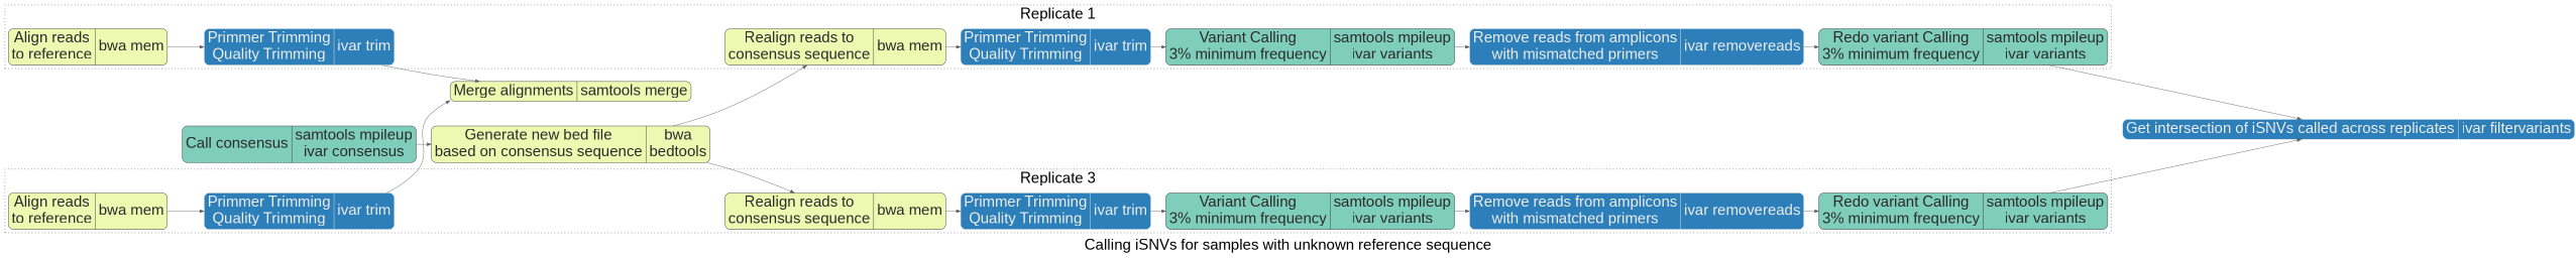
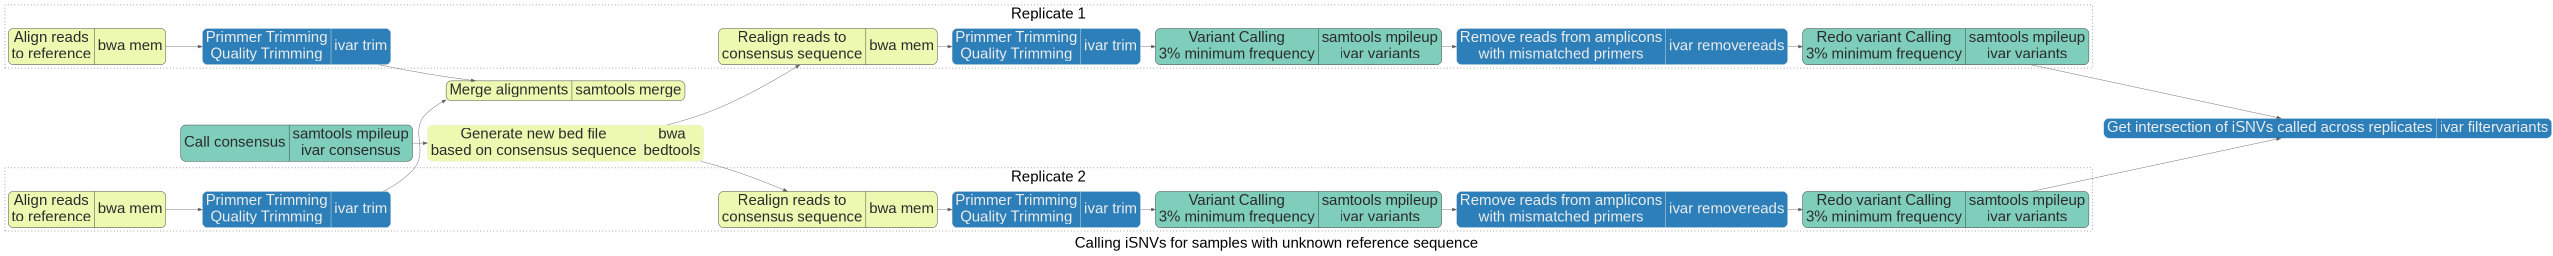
  digraph {
    fontname=arial
    fontsize=36
    label="Calling iSNVs for samples with unknown reference sequence"
    nodesep=0.8
    rankdir=LR
    node [color="#2b2b2b" fillcolor="/ylgnbu3/3" fontcolor="#2b2b2b" fontname=arial fontsize=36 group=rep1 shape=Mrecord style="filled,solid"]
    edge [color="#5c5c5c"]
    n1 [fillcolor="/ylgnbu3/1" label="{Align reads\nto reference | bwa mem}"]
    n2 [color="#ececec" fontcolor="#ececec" label="{Primmer Trimming\nQuality Trimming | ivar trim}"]
    n3 [fillcolor="/ylgnbu3/1" label="{Realign reads to\nconsensus sequence | bwa mem}"]
    n4 [color="#ececec" fontcolor="#ececec" label="{Primmer Trimming\nQuality Trimming | ivar trim}"]
    o1 [fillcolor="#ececec" style=invis]
    n6 [fillcolor="/ylgnbu3/2" label="{Variant Calling\n3% minimum frequency | samtools mpileup\nivar variants}"]
    n7 [color="#ececec" fontcolor="#ececec" label="{Remove reads from amplicons\nwith mismatched primers | ivar removereads}"]
    n8 [fillcolor="/ylgnbu3/2" label="{Redo variant Calling\n3% minimum frequency | samtools mpileup\nivar variants}"]
    n9 [fillcolor="/ylgnbu3/1" group=rep2 label="{Align reads\nto reference | bwa mem}"]
    n10 [color="#ececec" fontcolor="#ececec" group=rep2 label="{Primmer Trimming\nQuality Trimming | ivar trim}"]
    n11 [fillcolor="/ylgnbu3/1" group=rep2 label="{Realign reads to\nconsensus sequence | bwa mem}"]
    n12 [color="#ececec" fontcolor="#ececec" group=rep2 label="{Primmer Trimming\nQuality Trimming | ivar trim}"]
    o2 [fillcolor="#ececec" group=rep2 style=invis]
    n14 [fillcolor="/ylgnbu3/2" group=rep2 label="{Variant Calling\n3% minimum frequency | samtools mpileup\nivar variants}"]
    n15 [color="#ececec" fontcolor="#ececec" group=rep2 label="{Remove reads from amplicons\nwith mismatched primers | ivar removereads}"]
    n16 [fillcolor="/ylgnbu3/2" group=rep2 label="{Redo variant Calling\n3% minimum frequency | samtools mpileup\nivar variants}"]
    n17 [fillcolor="/ylgnbu3/1" label="{Merge alignments | samtools merge}" group=""]
    n18 [fillcolor="/ylgnbu3/2" label="{Call consensus | samtools mpileup\nivar consensus}" group=""]
-   n19 [fillcolor="/ylgnbu3/1" label="{Generate new bed file\nbased on consensus sequence | bwa\nbedtools}" group=""]
+   n19 [color="#ececec" fillcolor="/ylgnbu3/1" label="{Generate new bed file\nbased on consensus sequence | bwa\nbedtools}" group=""]
    n20 [color="#ececec" fontcolor="#ececec" label="{Get intersection of iSNVs called across replicates | ivar filtervariants}" group=""]
    subgraph cluster_1 {
      group=outermain
      label="Replicate 1"
      style=dotted
      n1
      n2
      n3
      n4
      o1
      n6
      n7
      n8
    }
    subgraph sub_2 {
      group=outermain
      n20
    }
    subgraph cluster_3 {
      group=outermain
-     label="Replicate 3"
+     label="Replicate 2"
      style=dotted
      n9
      n10
      n11
      n12
      o2
      n14
      n15
      n16
    }
    subgraph cluster_4 {
      label=""
      newrank=true
      style=invis
      n17
      n18
      n19
    }
    n1 -> n2
    n2 -> o1 [style=invis]
    n2 -> n17
    n3 -> n4
    n4 -> n6
    o1 -> n3 [style=invis]
    n6 -> n7
    n7 -> n8
    n8 -> n20
    n9 -> n10
    n10 -> o2 [style=invis]
    n10 -> n17
    n11 -> n12
    n12 -> n14
    o2 -> n11 [style=invis]
    n14 -> n15
    n15 -> n16
    n16 -> n20
    n18 -> n19
    n19 -> n3
    n19 -> n11
  }
